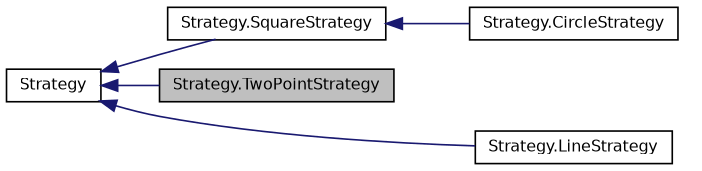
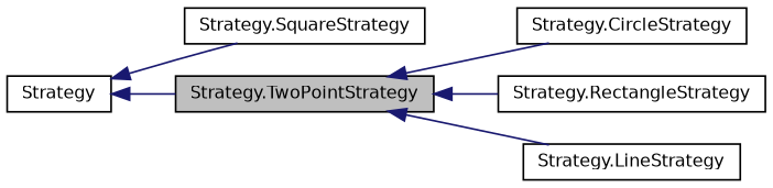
  digraph {
    rankdir=LR
    node [color=black fillcolor=white fontname=Helvetica fontsize=10 shape=record style=filled]
    edge [color=midnightblue dir=back fontname=Helvetica fontsize=10 labelfontname=Helvetica labelfontsize=10 style=solid]
    n1 [fillcolor=grey75 fontcolor=black height=0.2 label="Strategy.TwoPointStrategy" width=0.4]
    n2 [height=0.2 label="Strategy.CircleStrategy" width=0.4]
    n3 [height=0.2 label="Strategy.LineStrategy" width=0.4]
+   n4 [height=0.2 label="Strategy.RectangleStrategy" width=0.4]
    n5 [height=0.2 label="Strategy.SquareStrategy" width=0.4]
    n6 [height=0.2 label=Strategy width=0.4]
-   n5 -> n2
-   n6 -> n3
+   n1 -> n2
+   n1 -> n3
+   n1 -> n4
    n6 -> n1
    n6 -> n5
  }
